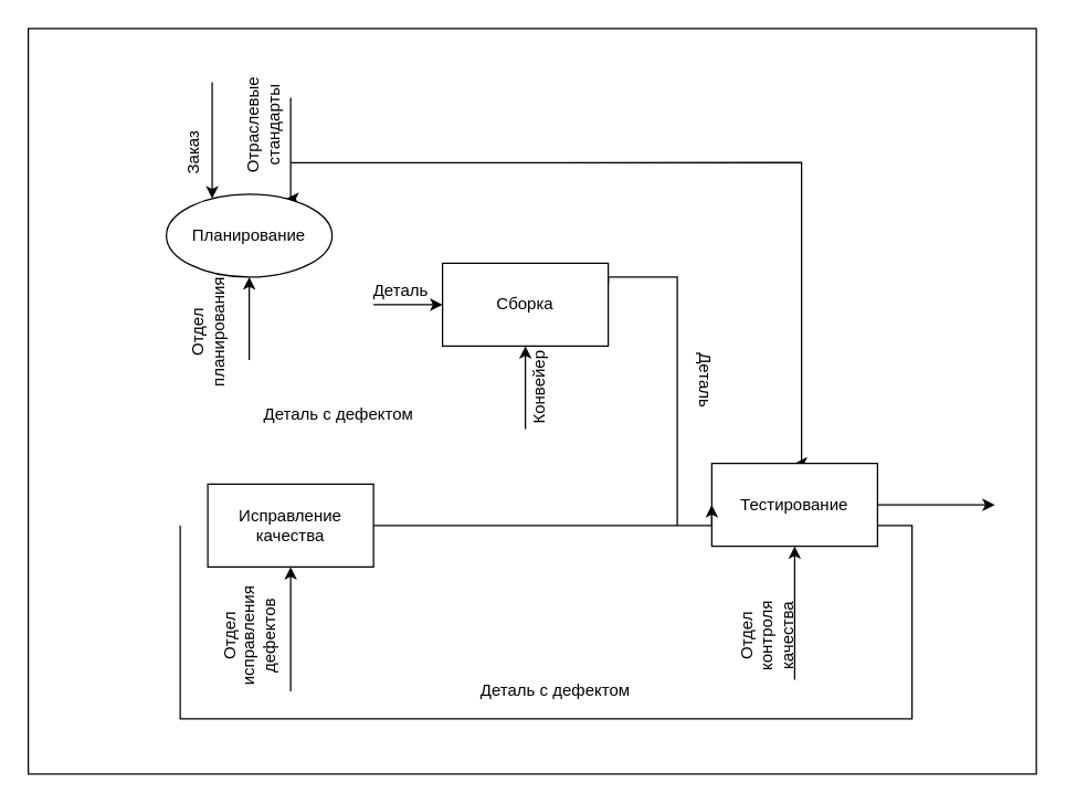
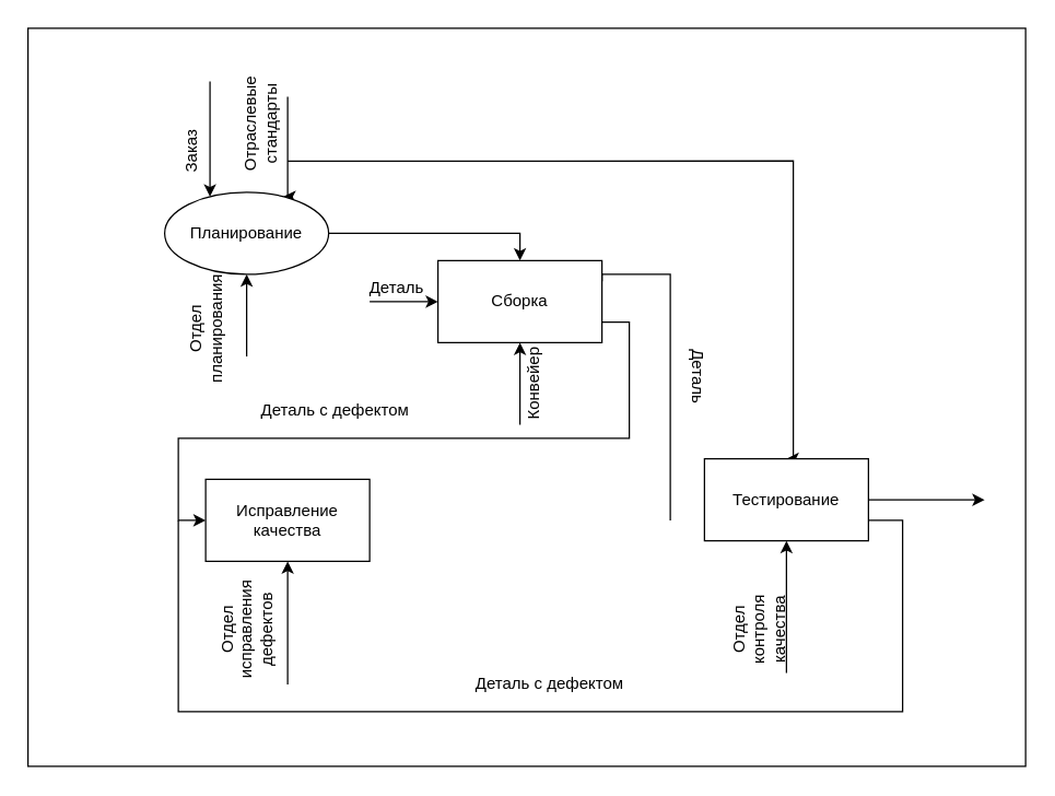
  <mxCell id="0" />
  <mxCell id="1" parent="0" />
  <mxCell id="2" value="" style="rounded=0;whiteSpace=wrap;html=1;" vertex="1" parent="1"><mxGeometry x="20" y="20" width="730" height="540" as="geometry" /></mxCell>
  <mxCell id="3" style="edgeStyle=orthogonalEdgeStyle;rounded=0;orthogonalLoop=1;jettySize=auto;html=1;exitX=0.25;exitY=0;exitDx=0;exitDy=0;startArrow=classic;startFill=1;endArrow=none;endFill=0;" edge="1" parent="1" source="7" target="2"><mxGeometry relative="1" as="geometry"><Array as="points"><mxPoint x="260" y="80" /><mxPoint x="260" y="80" /></Array></mxGeometry></mxCell>
  <mxCell id="4" style="edgeStyle=orthogonalEdgeStyle;rounded=0;orthogonalLoop=1;jettySize=auto;html=1;exitX=0.75;exitY=0;exitDx=0;exitDy=0;startArrow=classic;startFill=1;endArrow=none;endFill=0;" edge="1" parent="1" source="7"><mxGeometry relative="1" as="geometry"><mxPoint x="210" y="70" as="targetPoint" /><Array as="points"><mxPoint x="210" y="80" /><mxPoint x="210" y="80" /></Array></mxGeometry></mxCell>
  <mxCell id="5" style="edgeStyle=orthogonalEdgeStyle;rounded=0;orthogonalLoop=1;jettySize=auto;html=1;exitX=0.5;exitY=1;exitDx=0;exitDy=0;startArrow=classic;startFill=1;endArrow=none;endFill=0;" edge="1" parent="1" source="7"><mxGeometry relative="1" as="geometry"><mxPoint x="180" y="260" as="targetPoint" /><Array as="points"><mxPoint x="180" y="260" /></Array></mxGeometry></mxCell>
+ <mxCell id="6" style="edgeStyle=orthogonalEdgeStyle;rounded=0;orthogonalLoop=1;jettySize=auto;html=1;exitX=1;exitY=0.5;exitDx=0;exitDy=0;entryX=0.5;entryY=0;entryDx=0;entryDy=0;startArrow=none;startFill=0;endArrow=classic;endFill=1;" edge="1" parent="1" source="7" target="12"><mxGeometry relative="1" as="geometry" /></mxCell>
  <mxCell id="7" value="Планирование" style="ellipse;whiteSpace=wrap;html=1;" vertex="1" parent="1"><mxGeometry x="120" y="140" width="120" height="60" as="geometry" /></mxCell>
  <mxCell id="8" style="edgeStyle=orthogonalEdgeStyle;rounded=0;orthogonalLoop=1;jettySize=auto;html=1;exitX=0.5;exitY=1;exitDx=0;exitDy=0;startArrow=classic;startFill=1;endArrow=none;endFill=0;" edge="1" parent="1" source="12"><mxGeometry relative="1" as="geometry"><mxPoint x="380" y="310" as="targetPoint" /><Array as="points"><mxPoint x="380" y="310" /></Array></mxGeometry></mxCell>
  <mxCell id="9" style="edgeStyle=orthogonalEdgeStyle;rounded=0;orthogonalLoop=1;jettySize=auto;html=1;exitX=0;exitY=0.5;exitDx=0;exitDy=0;startArrow=classic;startFill=1;endArrow=none;endFill=0;" edge="1" parent="1" source="12"><mxGeometry relative="1" as="geometry"><mxPoint x="270" y="220" as="targetPoint" /><Array as="points"><mxPoint x="270" y="220" /></Array></mxGeometry></mxCell>
  <mxCell id="10" style="edgeStyle=orthogonalEdgeStyle;rounded=0;orthogonalLoop=1;jettySize=auto;html=1;exitX=1;exitY=0.25;exitDx=0;exitDy=0;startArrow=none;startFill=0;endArrow=none;endFill=0;" edge="1" parent="1" source="12"><mxGeometry relative="1" as="geometry"><mxPoint x="490" y="380" as="targetPoint" /><Array as="points"><mxPoint x="440" y="200" /><mxPoint x="490" y="200" /></Array></mxGeometry></mxCell>
+ <mxCell id="11" style="edgeStyle=orthogonalEdgeStyle;rounded=0;orthogonalLoop=1;jettySize=auto;html=1;exitX=1;exitY=0.75;exitDx=0;exitDy=0;entryX=0;entryY=0.5;entryDx=0;entryDy=0;startArrow=none;startFill=0;endArrow=classic;endFill=1;" edge="1" parent="1" source="12" target="20"><mxGeometry relative="1" as="geometry"><Array as="points"><mxPoint x="460" y="235" /><mxPoint x="460" y="320" /><mxPoint x="130" y="320" /><mxPoint x="130" y="380" /></Array></mxGeometry></mxCell>
  <mxCell id="12" value="Сборка" style="rounded=0;whiteSpace=wrap;html=1;" vertex="1" parent="1"><mxGeometry x="320" y="190" width="120" height="60" as="geometry" /></mxCell>
  <mxCell id="13" style="edgeStyle=orthogonalEdgeStyle;rounded=0;orthogonalLoop=1;jettySize=auto;html=1;exitX=0.5;exitY=1;exitDx=0;exitDy=0;startArrow=classic;startFill=1;endArrow=none;endFill=0;" edge="1" parent="1" source="17" target="2"><mxGeometry relative="1" as="geometry"><Array as="points"><mxPoint x="540" y="470" /><mxPoint x="540" y="470" /></Array></mxGeometry></mxCell>
  <mxCell id="14" style="edgeStyle=orthogonalEdgeStyle;rounded=0;orthogonalLoop=1;jettySize=auto;html=1;exitX=0.5;exitY=0;exitDx=0;exitDy=0;startArrow=classic;startFill=1;endArrow=none;endFill=0;" edge="1" parent="1" source="17"><mxGeometry relative="1" as="geometry"><mxPoint x="210" y="117.134" as="targetPoint" /><Array as="points"><mxPoint x="580" y="117" /></Array></mxGeometry></mxCell>
  <mxCell id="15" style="edgeStyle=orthogonalEdgeStyle;rounded=0;orthogonalLoop=1;jettySize=auto;html=1;exitX=1;exitY=0.5;exitDx=0;exitDy=0;startArrow=none;startFill=0;endArrow=none;endFill=0;" edge="1" parent="1" source="17"><mxGeometry relative="1" as="geometry"><mxPoint x="130" y="380" as="targetPoint" /><Array as="points"><mxPoint x="660" y="380" /><mxPoint x="660" y="520" /><mxPoint x="130" y="520" /></Array></mxGeometry></mxCell>
  <mxCell id="16" style="edgeStyle=orthogonalEdgeStyle;rounded=0;orthogonalLoop=1;jettySize=auto;html=1;exitX=1;exitY=0.25;exitDx=0;exitDy=0;startArrow=none;startFill=0;endArrow=classic;endFill=1;" edge="1" parent="1" source="17"><mxGeometry relative="1" as="geometry"><mxPoint x="720" y="365" as="targetPoint" /><Array as="points"><mxPoint x="720" y="365" /></Array></mxGeometry></mxCell>
  <mxCell id="17" value="Тестирование" style="rounded=0;whiteSpace=wrap;html=1;" vertex="1" parent="1"><mxGeometry x="515" y="335" width="120" height="60" as="geometry" /></mxCell>
  <mxCell id="18" style="edgeStyle=orthogonalEdgeStyle;rounded=0;orthogonalLoop=1;jettySize=auto;html=1;exitX=0.5;exitY=1;exitDx=0;exitDy=0;startArrow=classic;startFill=1;endArrow=none;endFill=0;" edge="1" parent="1" source="20"><mxGeometry relative="1" as="geometry"><mxPoint x="210" y="500" as="targetPoint" /><Array as="points"><mxPoint x="210" y="500" /></Array></mxGeometry></mxCell>
- <mxCell id="19" style="edgeStyle=orthogonalEdgeStyle;rounded=0;orthogonalLoop=1;jettySize=auto;html=1;exitX=1;exitY=0.5;exitDx=0;exitDy=0;entryX=0;entryY=0.5;entryDx=0;entryDy=0;startArrow=none;startFill=0;endArrow=classic;endFill=1;" edge="1" parent="1" source="20" target="17"><mxGeometry relative="1" as="geometry"><Array as="points"><mxPoint x="290" y="380" /><mxPoint x="290" y="380" /></Array></mxGeometry></mxCell>
  <mxCell id="20" value="Исправление качества" style="rounded=0;whiteSpace=wrap;html=1;" vertex="1" parent="1"><mxGeometry x="150" y="350" width="120" height="60" as="geometry" /></mxCell>
  <mxCell id="21" value="Заказ" style="text;html=1;strokeColor=none;fillColor=none;align=center;verticalAlign=middle;whiteSpace=wrap;rounded=0;rotation=270;" vertex="1" parent="1"><mxGeometry x="120" y="100" width="40" height="20" as="geometry" /></mxCell>
  <mxCell id="22" value="Отраслевые стандарты" style="text;html=1;strokeColor=none;fillColor=none;align=center;verticalAlign=middle;whiteSpace=wrap;rounded=0;rotation=270;" vertex="1" parent="1"><mxGeometry x="150" y="80" width="80" height="20" as="geometry" /></mxCell>
  <mxCell id="23" value="Отдел планирования" style="text;html=1;strokeColor=none;fillColor=none;align=center;verticalAlign=middle;whiteSpace=wrap;rounded=0;rotation=270;" vertex="1" parent="1"><mxGeometry x="130" y="230" width="40" height="20" as="geometry" /></mxCell>
  <mxCell id="24" value="Отдел исправления дефектов" style="text;html=1;strokeColor=none;fillColor=none;align=center;verticalAlign=middle;whiteSpace=wrap;rounded=0;rotation=270;" vertex="1" parent="1"><mxGeometry x="130" y="450" width="100" height="20" as="geometry" /></mxCell>
  <mxCell id="25" value="Отдел контроля качества" style="text;html=1;strokeColor=none;fillColor=none;align=center;verticalAlign=middle;whiteSpace=wrap;rounded=0;rotation=270;" vertex="1" parent="1"><mxGeometry x="520" y="450" width="70" height="20" as="geometry" /></mxCell>
  <mxCell id="26" value="Конвейер" style="text;html=1;strokeColor=none;fillColor=none;align=center;verticalAlign=middle;whiteSpace=wrap;rounded=0;rotation=270;" vertex="1" parent="1"><mxGeometry x="370" y="270" width="40" height="20" as="geometry" /></mxCell>
  <mxCell id="27" value="Деталь" style="text;html=1;strokeColor=none;fillColor=none;align=center;verticalAlign=middle;whiteSpace=wrap;rounded=0;" vertex="1" parent="1"><mxGeometry x="270" y="200" width="40" height="20" as="geometry" /></mxCell>
  <mxCell id="28" value="Деталь" style="text;html=1;strokeColor=none;fillColor=none;align=center;verticalAlign=middle;whiteSpace=wrap;rounded=0;rotation=90;" vertex="1" parent="1"><mxGeometry x="490" y="265" width="40" height="20" as="geometry" /></mxCell>
  <mxCell id="29" value="Деталь с дефектом" style="text;html=1;strokeColor=none;fillColor=none;align=center;verticalAlign=middle;whiteSpace=wrap;rounded=0;" vertex="1" parent="1"><mxGeometry x="180" y="290" width="130" height="20" as="geometry" /></mxCell>
  <mxCell id="30" value="Деталь с дефектом" style="text;html=1;strokeColor=none;fillColor=none;align=center;verticalAlign=middle;whiteSpace=wrap;rounded=0;" vertex="1" parent="1"><mxGeometry x="344" y="490" width="116" height="20" as="geometry" /></mxCell>
